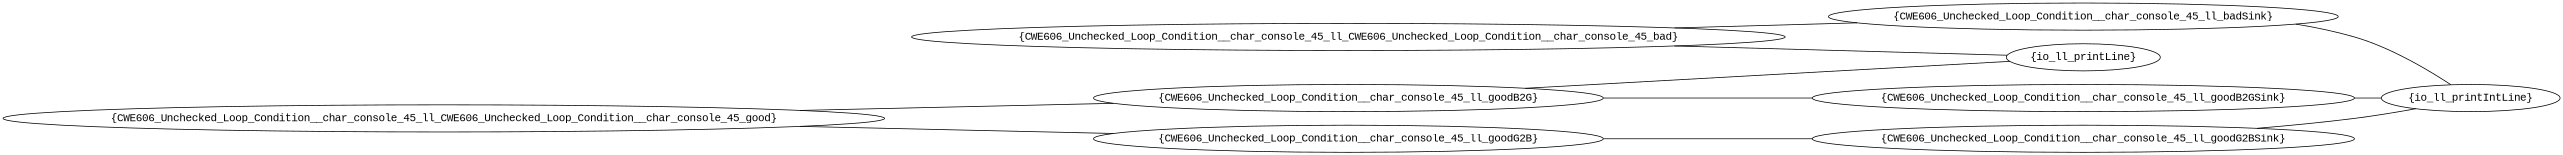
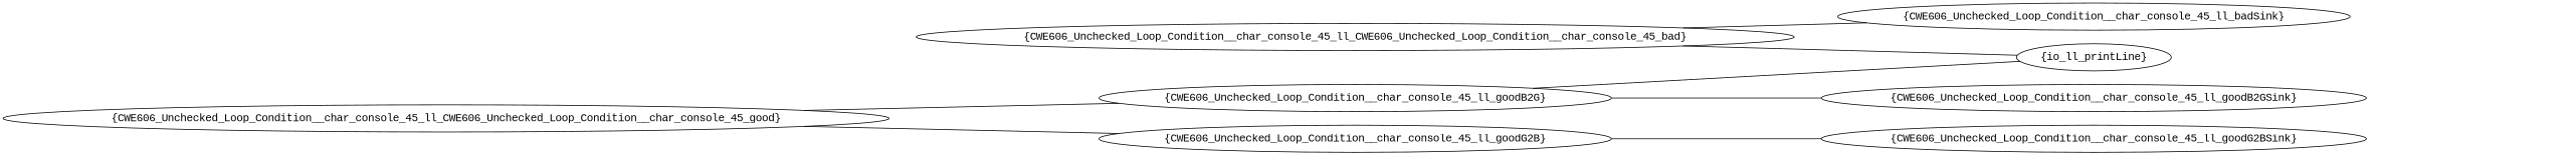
  graph {
    rankdir=LR
    fontname="Liberation Mono"
    node [fontname="Liberation Mono"]
    edge [fontname="Liberation Mono"]
    n1 [label="{CWE606_Unchecked_Loop_Condition__char_console_45_ll_goodG2B}"]
    n2 [label="{CWE606_Unchecked_Loop_Condition__char_console_45_ll_goodG2BSink}"]
-   n3 [label="{io_ll_printIntLine}"]
    n4 [label="{CWE606_Unchecked_Loop_Condition__char_console_45_ll_goodB2GSink}"]
    n5 [label="{CWE606_Unchecked_Loop_Condition__char_console_45_ll_goodB2G}"]
    n6 [label="{io_ll_printLine}"]
    n7 [label="{CWE606_Unchecked_Loop_Condition__char_console_45_ll_CWE606_Unchecked_Loop_Condition__char_console_45_good}"]
    n8 [label="{CWE606_Unchecked_Loop_Condition__char_console_45_ll_CWE606_Unchecked_Loop_Condition__char_console_45_bad}"]
    n9 [label="{CWE606_Unchecked_Loop_Condition__char_console_45_ll_badSink}"]
    n1 -- n2
-   n2 -- n3
-   n4 -- n3
    n5 -- n4
    n5 -- n6
    n7 -- n1
    n7 -- n5
    n8 -- n6
    n8 -- n9
-   n9 -- n3
  }
